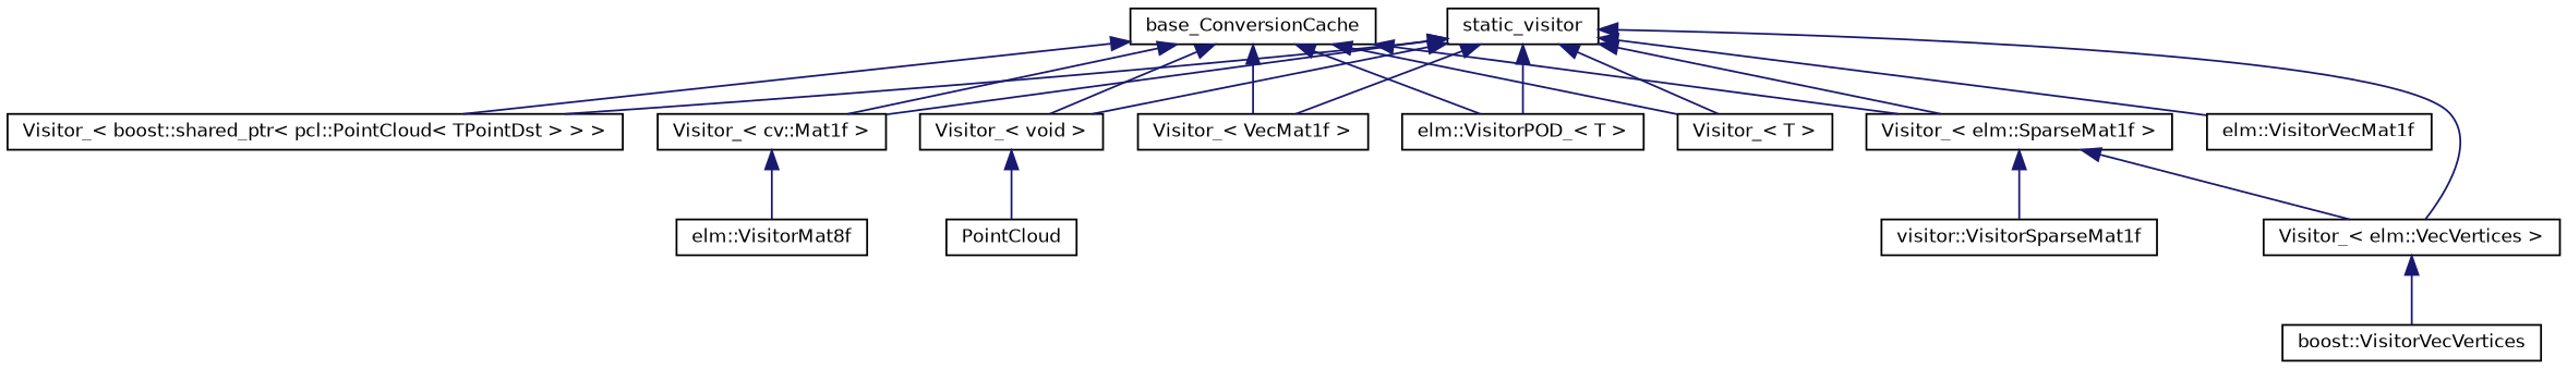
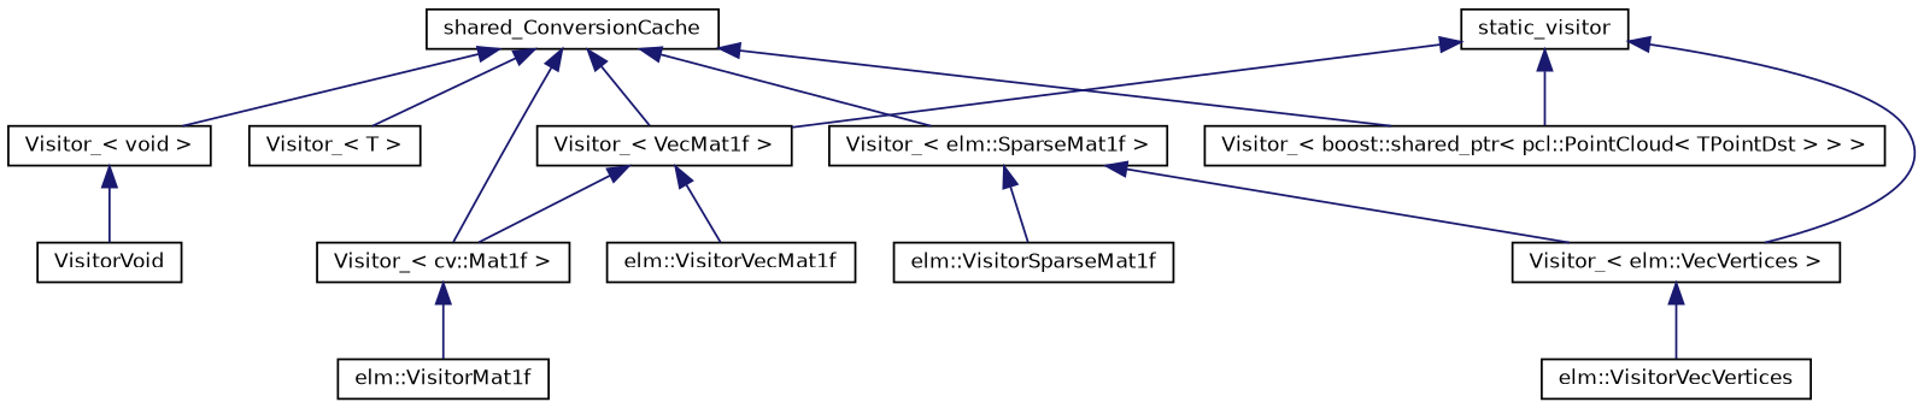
  digraph {
    rankdir=TB
    node [color=black fillcolor=white fontname=Helvetica fontsize=10 shape=record style=filled]
    edge [color=midnightblue dir=back fontname=Helvetica fontsize=10 labelfontname=Helvetica labelfontsize=10 style=solid]
-   n1 [height=0.2 label=base_ConversionCache width=0.4]
-   n2 [height=0.2 label="elm::VisitorPOD_\< T \>" width=0.4]
+   n1 [height=0.2 label=shared_ConversionCache width=0.4]
    n3 [height=0.2 label="Visitor_\< T \>" width=0.4]
    n4 [height=0.2 label="Visitor_\< boost::shared_ptr\< pcl::PointCloud\< TPointDst \> \> \>" width=0.4]
    n5 [height=0.2 label="Visitor_\< cv::Mat1f \>" width=0.4]
    n6 [height=0.2 label="Visitor_\< elm::SparseMat1f \>" width=0.4]
    n7 [height=0.2 label="Visitor_\< VecMat1f \>" width=0.4]
    n8 [height=0.2 label="Visitor_\< void \>" width=0.4]
-   n9 [height=0.2 label="elm::VisitorMat8f" width=0.4]
+   n9 [height=0.2 label="elm::VisitorMat1f" width=0.4]
    n10 [height=0.2 label="Visitor_\< elm::VecVertices \>" width=0.4]
-   n11 [height=0.2 label="visitor::VisitorSparseMat1f" width=0.4]
-   n12 [height=0.2 label="boost::VisitorVecVertices" width=0.4]
+   n11 [height=0.2 label="elm::VisitorSparseMat1f" width=0.4]
+   n12 [height=0.2 label="elm::VisitorVecVertices" width=0.4]
    n13 [height=0.2 label="elm::VisitorVecMat1f" width=0.4]
-   n14 [height=0.2 label=PointCloud width=0.4]
+   n14 [height=0.2 label=VisitorVoid width=0.4]
    n15 [height=0.2 label=static_visitor width=0.4]
-   n1 -> n2
    n1 -> n3
    n1 -> n4
    n1 -> n5
    n1 -> n6
    n1 -> n7
    n1 -> n8
    n5 -> n9
    n6 -> n10
    n6 -> n11
-   n15 -> n13
+   n7 -> n13
    n8 -> n14
    n10 -> n12
-   n15 -> n2
-   n15 -> n3
    n15 -> n4
-   n15 -> n5
-   n15 -> n6
+   n7 -> n5
    n15 -> n7
-   n15 -> n8
    n15 -> n10
  }
